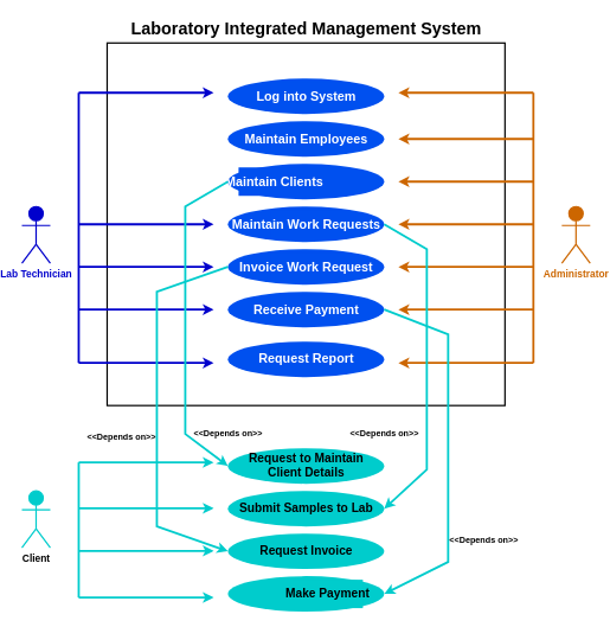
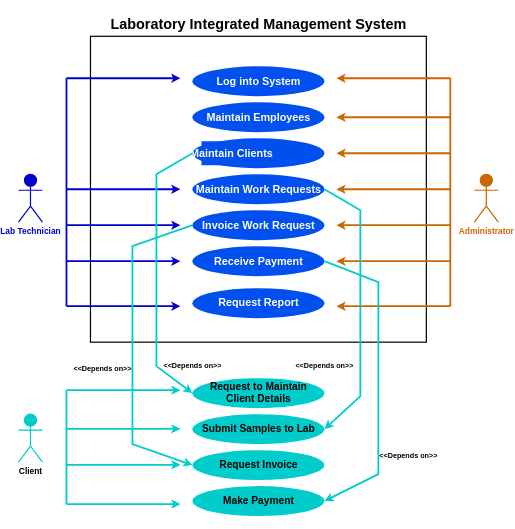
  <mxCell id="0" />
  <mxCell id="1" parent="0" />
  <mxCell id="2" value="" style="rounded=0;whiteSpace=wrap;html=1;strokeWidth=2;" parent="1" vertex="1"><mxGeometry x="140" y="60" width="560" height="510" as="geometry" /></mxCell>
  <mxCell id="3" value="&lt;font size=&quot;1&quot;&gt;&lt;b style=&quot;font-size: 14px&quot;&gt;Lab Technician&lt;br&gt;&lt;/b&gt;&lt;/font&gt;" style="shape=umlActor;verticalLabelPosition=bottom;verticalAlign=top;html=1;outlineConnect=0;strokeWidth=2;fontColor=#0000CC;fillColor=#0000CC;strokeColor=#0000CC;" parent="1" vertex="1"><mxGeometry x="20" y="290" width="40" height="80" as="geometry" /></mxCell>
  <mxCell id="4" value="Laboratory Integrated Management System" style="text;strokeColor=none;fillColor=none;html=1;fontSize=24;fontStyle=1;verticalAlign=middle;align=center;" parent="1" vertex="1"><mxGeometry x="370" width="100" height="40" as="geometry" y="20" /></mxCell>
  <mxCell id="5" value="" style="ellipse;whiteSpace=wrap;html=1;fontSize=14;strokeWidth=2;fillColor=#0050ef;fontColor=#ffffff;strokeColor=none;" parent="1" vertex="1"><mxGeometry x="310" y="110" width="220" height="50" as="geometry" /></mxCell>
  <mxCell id="6" value="Log into System" style="text;strokeColor=none;fillColor=#0050ef;html=1;fontSize=18;fontStyle=1;verticalAlign=middle;align=center;fontColor=#ffffff;" parent="1" vertex="1"><mxGeometry x="370" y="115" width="100" height="40" as="geometry" /></mxCell>
  <mxCell id="7" value="" style="ellipse;whiteSpace=wrap;html=1;fontSize=14;strokeWidth=2;fillColor=#0050ef;fontColor=#ffffff;strokeColor=none;" parent="1" vertex="1"><mxGeometry x="310" y="170" width="220" height="50" as="geometry" /></mxCell>
  <mxCell id="8" value="Maintain Employees" style="text;strokeColor=none;fillColor=#0050ef;html=1;fontSize=18;fontStyle=1;verticalAlign=middle;align=center;fontColor=#ffffff;" parent="1" vertex="1"><mxGeometry x="370" y="175" width="100" height="40" as="geometry" /></mxCell>
  <mxCell id="9" value="" style="ellipse;whiteSpace=wrap;html=1;fontSize=14;strokeWidth=2;fillColor=#0050ef;fontColor=#ffffff;strokeColor=none;" parent="1" vertex="1"><mxGeometry x="310" y="230" width="220" height="50" as="geometry" /></mxCell>
  <mxCell id="10" value="Maintain Clients" style="text;strokeColor=none;fillColor=#0050ef;html=1;fontSize=18;fontStyle=1;verticalAlign=middle;align=center;fontColor=#ffffff;" parent="1" vertex="1"><mxGeometry x="325" y="235" width="100" height="40" as="geometry" /></mxCell>
  <mxCell id="11" value="" style="ellipse;whiteSpace=wrap;html=1;fontSize=14;strokeWidth=2;fillColor=#0050ef;fontColor=#ffffff;strokeColor=none;" parent="1" vertex="1"><mxGeometry x="310" y="290" width="220" height="50" as="geometry" /></mxCell>
  <mxCell id="12" value="Maintain Work Requests" style="text;strokeColor=none;fillColor=#0050ef;html=1;fontSize=18;fontStyle=1;verticalAlign=middle;align=center;fontColor=#ffffff;" parent="1" vertex="1"><mxGeometry x="370" y="295" width="100" height="40" as="geometry" /></mxCell>
  <mxCell id="13" value="" style="ellipse;whiteSpace=wrap;html=1;fontSize=14;strokeWidth=2;fillColor=#0050ef;fontColor=#ffffff;strokeColor=none;" parent="1" vertex="1"><mxGeometry x="310" y="350" width="220" height="50" as="geometry" /></mxCell>
  <mxCell id="14" value="" style="ellipse;whiteSpace=wrap;html=1;fontSize=14;strokeWidth=2;fillColor=#0050ef;fontColor=#ffffff;strokeColor=none;" parent="1" vertex="1"><mxGeometry x="310" y="410" width="220" height="50" as="geometry" /></mxCell>
  <mxCell id="15" value="" style="ellipse;whiteSpace=wrap;html=1;fontSize=14;strokeWidth=2;fillColor=#0050ef;fontColor=#ffffff;strokeColor=none;" parent="1" vertex="1"><mxGeometry x="310" y="480" width="220" height="50" as="geometry" /></mxCell>
  <mxCell id="16" value="Invoice Work Request" style="text;strokeColor=none;fillColor=#0050ef;html=1;fontSize=18;fontStyle=1;verticalAlign=middle;align=center;fontColor=#ffffff;" parent="1" vertex="1"><mxGeometry x="370" y="355" width="100" height="40" as="geometry" /></mxCell>
  <mxCell id="17" value="Receive Payment" style="text;strokeColor=none;fillColor=#0050ef;html=1;fontSize=18;fontStyle=1;verticalAlign=middle;align=center;fontColor=#ffffff;" parent="1" vertex="1"><mxGeometry x="370" y="415" width="100" height="40" as="geometry" /></mxCell>
  <mxCell id="18" value="Request Report" style="text;strokeColor=none;fillColor=#0050ef;html=1;fontSize=18;fontStyle=1;verticalAlign=middle;align=center;fontColor=#ffffff;" parent="1" vertex="1"><mxGeometry x="370" y="485" width="100" height="40" as="geometry" /></mxCell>
  <mxCell id="19" value="&lt;font size=&quot;1&quot;&gt;&lt;b style=&quot;font-size: 14px&quot;&gt;Administrator&lt;/b&gt;&lt;/font&gt;" style="shape=umlActor;verticalLabelPosition=bottom;verticalAlign=top;html=1;outlineConnect=0;strokeWidth=2;fontColor=#CC6600;fillColor=#CC6600;strokeColor=#CC6600;" parent="1" vertex="1"><mxGeometry x="780" y="290" width="40" height="80" as="geometry" /></mxCell>
  <mxCell id="20" value="" style="endArrow=classic;html=1;rounded=0;fontSize=18;fontColor=#CC6600;strokeColor=#0000CC;strokeWidth=3;" parent="1" edge="1"><mxGeometry width="50" height="50" relative="1" as="geometry"><mxPoint x="100" y="130" as="sourcePoint" /><mxPoint x="290" y="130" as="targetPoint" /></mxGeometry></mxCell>
  <mxCell id="21" value="" style="endArrow=none;html=1;rounded=0;fontSize=18;fontColor=#CC6600;strokeColor=#0000CC;strokeWidth=3;" parent="1" edge="1"><mxGeometry width="50" height="50" relative="1" as="geometry"><mxPoint x="100" y="510" as="sourcePoint" /><mxPoint x="100" y="130" as="targetPoint" /></mxGeometry></mxCell>
  <mxCell id="22" value="" style="endArrow=classic;html=1;rounded=0;fontSize=18;fontColor=#CC6600;strokeColor=#0000CC;strokeWidth=3;" parent="1" edge="1"><mxGeometry width="50" height="50" relative="1" as="geometry"><mxPoint x="100" y="315" as="sourcePoint" /><mxPoint x="290" y="315" as="targetPoint" /></mxGeometry></mxCell>
  <mxCell id="23" value="" style="endArrow=classic;html=1;rounded=0;fontSize=18;fontColor=#CC6600;strokeColor=#0000CC;strokeWidth=3;" parent="1" edge="1"><mxGeometry width="50" height="50" relative="1" as="geometry"><mxPoint x="100" y="375" as="sourcePoint" /><mxPoint x="290" y="375" as="targetPoint" /></mxGeometry></mxCell>
  <mxCell id="24" value="" style="endArrow=classic;html=1;rounded=0;fontSize=18;fontColor=#CC6600;strokeColor=#0000CC;strokeWidth=3;" parent="1" edge="1"><mxGeometry width="50" height="50" relative="1" as="geometry"><mxPoint x="100" y="435" as="sourcePoint" /><mxPoint x="290" y="435" as="targetPoint" /></mxGeometry></mxCell>
  <mxCell id="25" value="" style="endArrow=classic;html=1;rounded=0;fontSize=18;fontColor=#CC6600;strokeColor=#0000CC;strokeWidth=3;" parent="1" edge="1"><mxGeometry width="50" height="50" relative="1" as="geometry"><mxPoint x="100" y="510" as="sourcePoint" /><mxPoint x="290" y="510" as="targetPoint" /></mxGeometry></mxCell>
  <mxCell id="26" value="" style="endArrow=none;html=1;rounded=0;fontSize=18;fontColor=#CC6600;strokeColor=#CC6600;strokeWidth=3;" parent="1" edge="1"><mxGeometry width="50" height="50" relative="1" as="geometry"><mxPoint x="740" y="510" as="sourcePoint" /><mxPoint x="740" y="130" as="targetPoint" /></mxGeometry></mxCell>
  <mxCell id="27" value="" style="endArrow=classic;html=1;rounded=0;fontSize=18;fontColor=#CC6600;strokeColor=#CC6600;strokeWidth=3;" parent="1" edge="1"><mxGeometry width="50" height="50" relative="1" as="geometry"><mxPoint x="740" y="130" as="sourcePoint" /><mxPoint x="550" y="130" as="targetPoint" /></mxGeometry></mxCell>
  <mxCell id="28" value="" style="endArrow=classic;html=1;rounded=0;fontSize=18;fontColor=#CC6600;strokeColor=#CC6600;strokeWidth=3;" parent="1" edge="1"><mxGeometry width="50" height="50" relative="1" as="geometry"><mxPoint x="740" y="195" as="sourcePoint" /><mxPoint x="550" y="195" as="targetPoint" /></mxGeometry></mxCell>
  <mxCell id="29" value="" style="endArrow=classic;html=1;rounded=0;fontSize=18;fontColor=#CC6600;strokeColor=#CC6600;strokeWidth=3;" parent="1" edge="1"><mxGeometry width="50" height="50" relative="1" as="geometry"><mxPoint x="740" y="255" as="sourcePoint" /><mxPoint x="550" y="255" as="targetPoint" /></mxGeometry></mxCell>
  <mxCell id="30" value="" style="endArrow=classic;html=1;rounded=0;fontSize=18;fontColor=#CC6600;strokeColor=#CC6600;strokeWidth=3;" parent="1" edge="1"><mxGeometry width="50" height="50" relative="1" as="geometry"><mxPoint x="740" y="315" as="sourcePoint" /><mxPoint x="550" y="315" as="targetPoint" /></mxGeometry></mxCell>
  <mxCell id="31" value="" style="endArrow=classic;html=1;rounded=0;fontSize=18;fontColor=#CC6600;strokeColor=#CC6600;strokeWidth=3;" parent="1" edge="1"><mxGeometry width="50" height="50" relative="1" as="geometry"><mxPoint x="740" y="375" as="sourcePoint" /><mxPoint x="550" y="375" as="targetPoint" /></mxGeometry></mxCell>
  <mxCell id="32" value="" style="endArrow=classic;html=1;rounded=0;fontSize=18;fontColor=#CC6600;strokeColor=#CC6600;strokeWidth=3;" parent="1" edge="1"><mxGeometry width="50" height="50" relative="1" as="geometry"><mxPoint x="740" y="435" as="sourcePoint" /><mxPoint x="550" y="435" as="targetPoint" /></mxGeometry></mxCell>
  <mxCell id="33" value="" style="endArrow=classic;html=1;rounded=0;fontSize=18;fontColor=#CC6600;strokeColor=#CC6600;strokeWidth=3;" parent="1" edge="1"><mxGeometry width="50" height="50" relative="1" as="geometry"><mxPoint x="740" y="510" as="sourcePoint" /><mxPoint x="550" y="510" as="targetPoint" /></mxGeometry></mxCell>
  <mxCell id="34" value="" style="ellipse;whiteSpace=wrap;html=1;fontSize=14;strokeWidth=2;fillColor=#00CCCC;fontColor=#ffffff;strokeColor=none;" parent="1" vertex="1"><mxGeometry x="310" y="630" width="220" height="50" as="geometry" /></mxCell>
  <mxCell id="35" value="Request to Maintain&lt;br style=&quot;font-size: 17px;&quot;&gt;Client Details" style="text;strokeColor=none;fillColor=#00CCCC;html=1;fontSize=17;fontStyle=1;verticalAlign=middle;align=center;fontColor=#000000;" parent="1" vertex="1"><mxGeometry x="370" y="635" width="100" height="40" as="geometry" /></mxCell>
  <mxCell id="36" value="&lt;span style=&quot;font-size: 14px&quot;&gt;&lt;b&gt;&lt;font color=&quot;#000000&quot;&gt;Client&lt;/font&gt;&lt;/b&gt;&lt;/span&gt;" style="shape=umlActor;verticalLabelPosition=bottom;verticalAlign=top;html=1;outlineConnect=0;strokeWidth=2;fontColor=#666666;fillColor=#00CCCC;strokeColor=#00CCCC;" parent="1" vertex="1"><mxGeometry x="20" y="690" width="40" height="80" as="geometry" /></mxCell>
  <mxCell id="37" value="" style="ellipse;whiteSpace=wrap;html=1;fontSize=14;strokeWidth=2;fillColor=#00CCCC;fontColor=#ffffff;strokeColor=none;" parent="1" vertex="1"><mxGeometry x="310" y="690" width="220" height="50" as="geometry" /></mxCell>
  <mxCell id="38" value="Submit Samples to Lab" style="text;strokeColor=none;fillColor=#00CCCC;html=1;fontSize=17;fontStyle=1;verticalAlign=middle;align=center;fontColor=#000000;" parent="1" vertex="1"><mxGeometry x="370" y="695" width="100" height="40" as="geometry" /></mxCell>
  <mxCell id="39" value="" style="ellipse;whiteSpace=wrap;html=1;fontSize=14;strokeWidth=2;fillColor=#00CCCC;fontColor=#ffffff;strokeColor=none;" parent="1" vertex="1"><mxGeometry x="310" y="750" width="220" height="50" as="geometry" /></mxCell>
  <mxCell id="40" value="" style="ellipse;whiteSpace=wrap;html=1;fontSize=14;strokeWidth=2;fillColor=#00CCCC;fontColor=#ffffff;strokeColor=none;" parent="1" vertex="1"><mxGeometry x="310" y="810" width="220" height="50" as="geometry" /></mxCell>
  <mxCell id="41" value="Request Invoice" style="text;strokeColor=none;fillColor=#00CCCC;html=1;fontSize=17;fontStyle=1;verticalAlign=middle;align=center;fontColor=#000000;" parent="1" vertex="1"><mxGeometry x="370" y="755" width="100" height="40" as="geometry" /></mxCell>
- <mxCell id="42" value="Make Payment" style="text;strokeColor=none;fillColor=#00CCCC;html=1;fontSize=17;fontStyle=1;verticalAlign=middle;align=center;fontColor=#000000;" parent="1" vertex="1"><mxGeometry x="400" y="815" width="100" height="40" as="geometry" /></mxCell>
+ <mxCell id="42" value="Make Payment" style="text;strokeColor=none;fillColor=#00CCCC;html=1;fontSize=17;fontStyle=1;verticalAlign=middle;align=center;fontColor=#000000;" parent="1" vertex="1"><mxGeometry x="370" y="815" width="100" height="40" as="geometry" /></mxCell>
  <mxCell id="43" value="" style="endArrow=none;html=1;rounded=0;fontSize=18;fontColor=#CC6600;strokeColor=#00CCCC;strokeWidth=3;" parent="1" edge="1"><mxGeometry width="50" height="50" relative="1" as="geometry"><mxPoint x="100" y="840" as="sourcePoint" /><mxPoint x="100" y="650" as="targetPoint" /></mxGeometry></mxCell>
  <mxCell id="44" value="" style="endArrow=classic;html=1;rounded=0;fontSize=18;fontColor=#CC6600;strokeColor=#00CCCC;strokeWidth=3;" parent="1" edge="1"><mxGeometry width="50" height="50" relative="1" as="geometry"><mxPoint x="100" y="650" as="sourcePoint" /><mxPoint x="290" y="650" as="targetPoint" /></mxGeometry></mxCell>
  <mxCell id="45" value="" style="endArrow=classic;html=1;rounded=0;fontSize=18;fontColor=#CC6600;strokeColor=#00CCCC;strokeWidth=3;" parent="1" edge="1"><mxGeometry width="50" height="50" relative="1" as="geometry"><mxPoint x="100" y="714.5" as="sourcePoint" /><mxPoint x="290" y="714.5" as="targetPoint" /></mxGeometry></mxCell>
  <mxCell id="46" value="" style="endArrow=classic;html=1;rounded=0;fontSize=18;fontColor=#CC6600;strokeColor=#00CCCC;strokeWidth=3;" parent="1" edge="1"><mxGeometry width="50" height="50" relative="1" as="geometry"><mxPoint x="100" y="774.5" as="sourcePoint" /><mxPoint x="290" y="774.5" as="targetPoint" /></mxGeometry></mxCell>
  <mxCell id="47" value="" style="endArrow=classic;html=1;rounded=0;fontSize=18;fontColor=#CC6600;strokeColor=#00CCCC;strokeWidth=3;" parent="1" edge="1"><mxGeometry width="50" height="50" relative="1" as="geometry"><mxPoint x="100" y="840" as="sourcePoint" /><mxPoint x="290" y="840" as="targetPoint" /></mxGeometry></mxCell>
  <mxCell id="48" value="" style="endArrow=classic;html=1;rounded=0;fontSize=18;fontColor=#CC6600;strokeColor=#00CCCC;strokeWidth=3;entryX=0;entryY=0.5;entryDx=0;entryDy=0;exitX=0;exitY=0.5;exitDx=0;exitDy=0;" parent="1" source="9" target="34" edge="1"><mxGeometry width="50" height="50" relative="1" as="geometry"><mxPoint x="110" y="660" as="sourcePoint" /><mxPoint x="300" y="660" as="targetPoint" /><Array as="points"><mxPoint x="250" y="290" /><mxPoint x="250" y="610" /></Array></mxGeometry></mxCell>
  <mxCell id="49" value="" style="endArrow=classic;html=1;rounded=0;fontSize=18;fontColor=#CC6600;strokeColor=#00CCCC;strokeWidth=3;entryX=1;entryY=0.5;entryDx=0;entryDy=0;exitX=1;exitY=0.5;exitDx=0;exitDy=0;" parent="1" source="11" target="37" edge="1"><mxGeometry width="50" height="50" relative="1" as="geometry"><mxPoint x="110" y="660" as="sourcePoint" /><mxPoint x="300" y="660" as="targetPoint" /><Array as="points"><mxPoint x="590" y="350" /><mxPoint x="590" y="660" /></Array></mxGeometry></mxCell>
  <mxCell id="50" value="" style="endArrow=classic;html=1;rounded=0;fontSize=18;fontColor=#CC6600;strokeColor=#00CCCC;strokeWidth=3;entryX=0;entryY=0.5;entryDx=0;entryDy=0;exitX=0;exitY=0.5;exitDx=0;exitDy=0;" parent="1" source="13" target="39" edge="1"><mxGeometry width="50" height="50" relative="1" as="geometry"><mxPoint x="110" y="724.5" as="sourcePoint" /><mxPoint x="300" y="724.5" as="targetPoint" /><Array as="points"><mxPoint x="210" y="410" /><mxPoint x="210" y="740" /></Array></mxGeometry></mxCell>
  <mxCell id="51" value="" style="endArrow=classic;html=1;rounded=0;fontSize=18;fontColor=#CC6600;strokeColor=#00CCCC;strokeWidth=3;entryX=1;entryY=0.5;entryDx=0;entryDy=0;exitX=1;exitY=0.5;exitDx=0;exitDy=0;" parent="1" source="14" target="40" edge="1"><mxGeometry width="50" height="50" relative="1" as="geometry"><mxPoint x="110" y="660" as="sourcePoint" /><mxPoint x="300" y="660" as="targetPoint" /><Array as="points"><mxPoint x="620" y="470" /><mxPoint x="620" y="790" /></Array></mxGeometry></mxCell>
  <mxCell id="52" value="&amp;lt;&amp;lt;Depends on&amp;gt;&amp;gt;" style="text;strokeColor=none;fillColor=none;html=1;fontSize=12;fontStyle=1;verticalAlign=middle;align=center;fontColor=#000000;" parent="1" vertex="1"><mxGeometry x="260" y="590" width="100" height="40" as="geometry" /></mxCell>
  <mxCell id="53" value="&amp;lt;&amp;lt;Depends on&amp;gt;&amp;gt;" style="text;strokeColor=none;fillColor=none;html=1;fontSize=12;fontStyle=1;verticalAlign=middle;align=center;fontColor=#000000;" parent="1" vertex="1"><mxGeometry x="110" y="595" width="100" height="40" as="geometry" /></mxCell>
  <mxCell id="54" value="&amp;lt;&amp;lt;Depends on&amp;gt;&amp;gt;" style="text;strokeColor=none;fillColor=none;html=1;fontSize=12;fontStyle=1;verticalAlign=middle;align=center;fontColor=#000000;" parent="1" vertex="1"><mxGeometry x="480" y="590" width="100" height="40" as="geometry" /></mxCell>
  <mxCell id="55" value="&amp;lt;&amp;lt;Depends on&amp;gt;&amp;gt;" style="text;strokeColor=none;fillColor=none;html=1;fontSize=12;fontStyle=1;verticalAlign=middle;align=center;fontColor=#000000;" parent="1" vertex="1"><mxGeometry x="620" y="740" width="100" height="40" as="geometry" /></mxCell>
